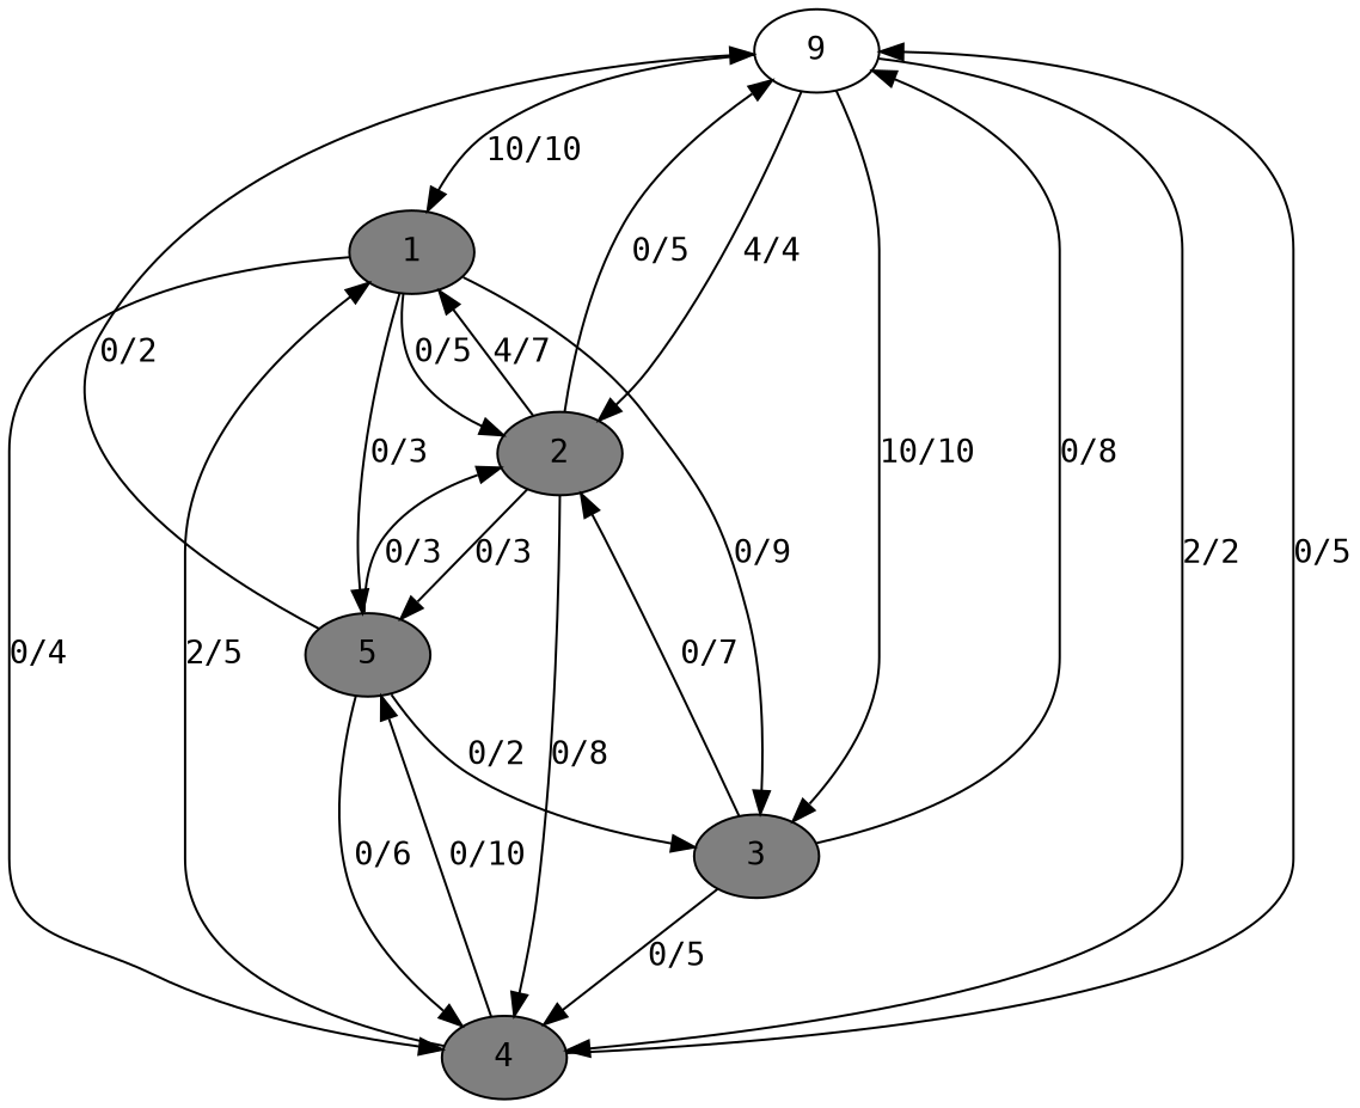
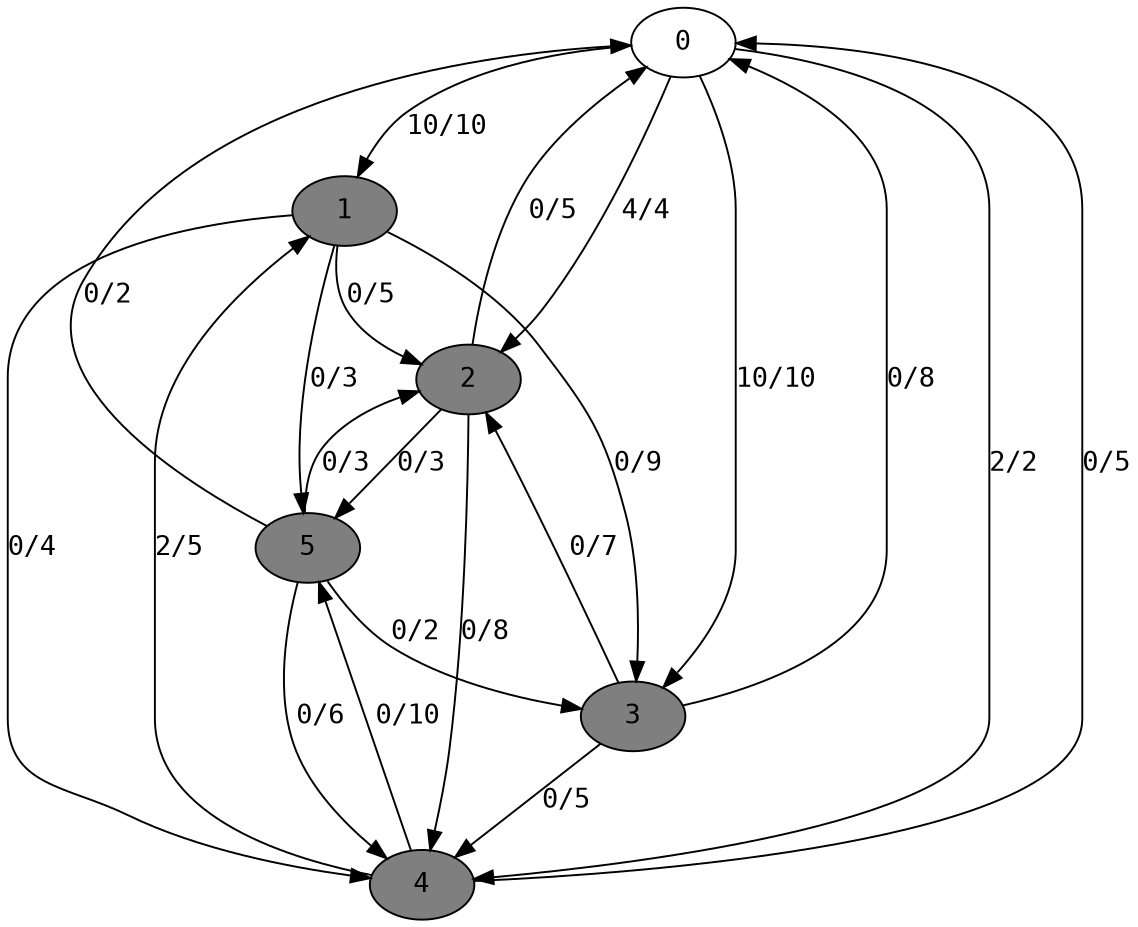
  digraph {
    fontname="DejaVu Sans Mono"
    node [fillcolor=grey50 fontname="DejaVu Sans Mono" style=filled]
    edge [fontname="DejaVu Sans Mono"]
-   0 [fillcolor=grey100 label=9]
+   0 [fillcolor=grey100]
    1
    2
    3
    4
    5
    0 -> 1 [label="10/10"]
    0 -> 2 [label="4/4"]
    0 -> 3 [label="10/10"]
    0 -> 4 [label="2/2"]
    1 -> 2 [label="0/5"]
    1 -> 3 [label="0/9"]
    1 -> 4 [label="0/4"]
    1 -> 5 [label="0/3"]
    2 -> 0 [label="0/5"]
-   2 -> 1 [label="4/7"]
    2 -> 4 [label="0/8"]
    2 -> 5 [label="0/3"]
    3 -> 0 [label="0/8"]
    3 -> 2 [label="0/7"]
    3 -> 4 [label="0/5"]
    4 -> 0 [label="0/5"]
    4 -> 1 [label="2/5"]
    4 -> 5 [label="0/10"]
    5 -> 0 [label="0/2"]
    5 -> 2 [label="0/3"]
    5 -> 3 [label="0/2"]
    5 -> 4 [label="0/6"]
  }
